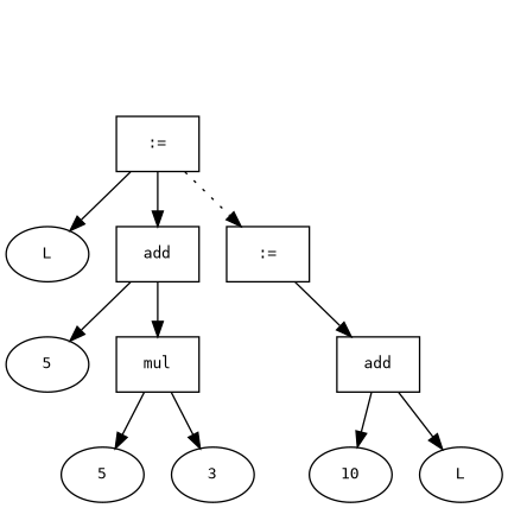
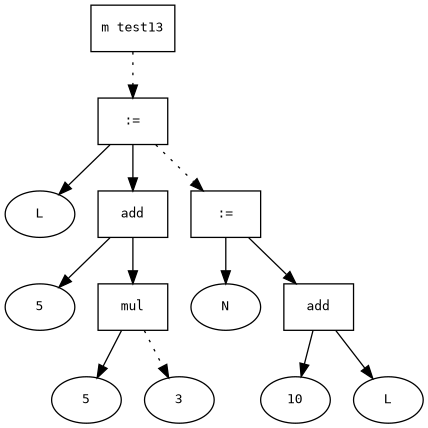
  digraph {
    fontname="DejaVu Sans Mono"
    fontsize=10
    node [fontname="DejaVu Sans Mono" fontsize=10 shape=ellipse]
    edge [fontname="DejaVu Sans Mono" fontsize=10]
+   n1 [label="m test13" shape=box]
    n2 [label=":=" shape=box]
    n3 [label=L]
    n4 [label=add shape=box]
    n5 [label=":=" shape=box]
    n6 [label=5]
    n7 [label=mul shape=box]
+   n8 [label=N]
    n9 [label=add shape=box]
    n10 [label=5]
    n11 [label=3]
    n12 [label=10]
    n13 [label=L]
+   n1 -> n2 [style=dotted]
    n2 -> n3
    n2 -> n4
    n2 -> n5 [style=dotted]
    n4 -> n6
    n4 -> n7
+   n5 -> n8
    n5 -> n9
    n7 -> n10
-   n7 -> n11
+   n7 -> n11 [style=dotted]
    n9 -> n12
    n9 -> n13
  }
